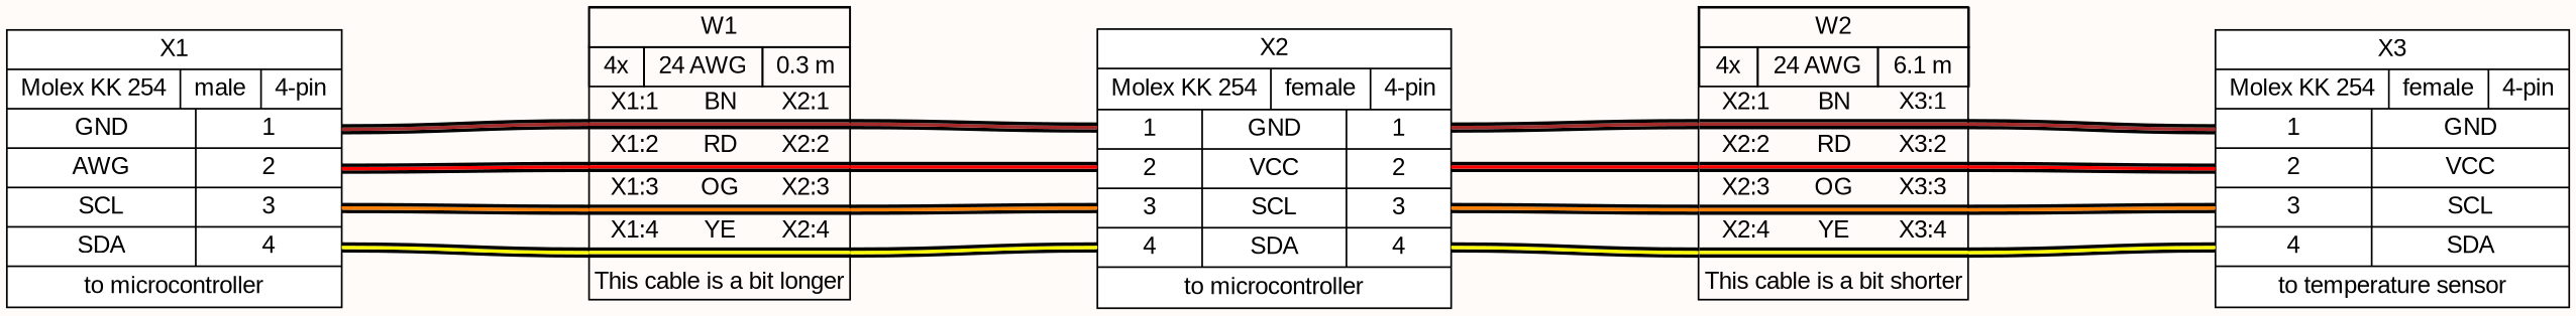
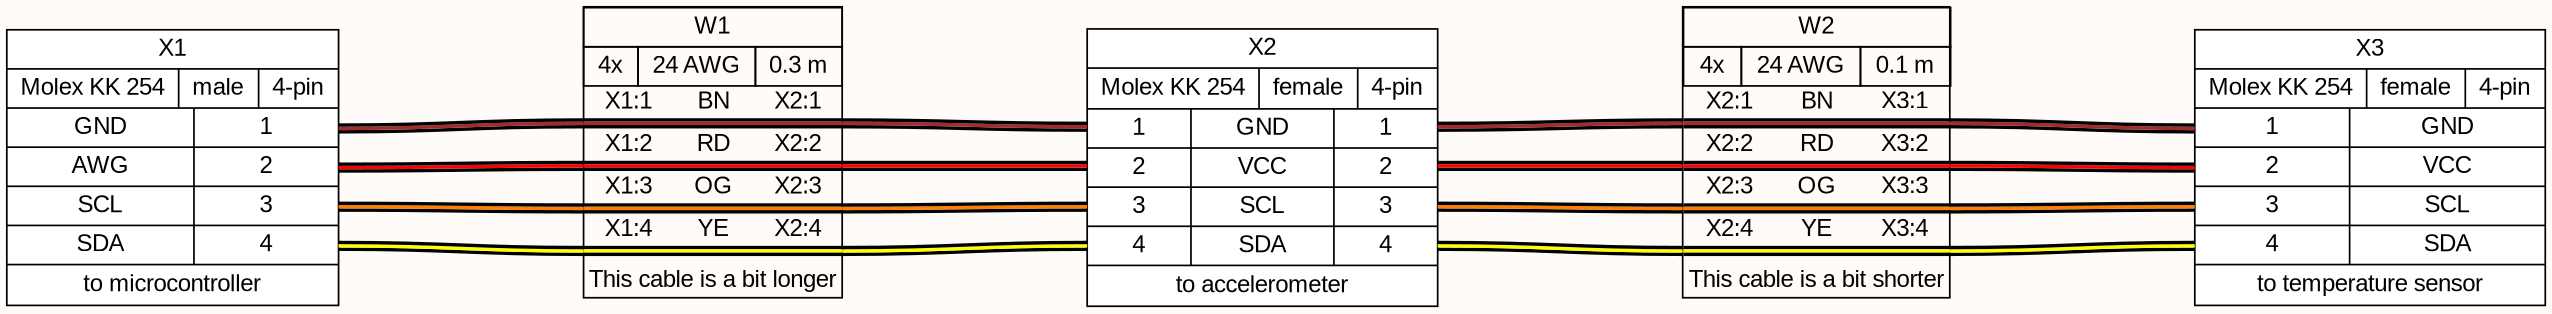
  graph {
    bgcolor="#fffbf8"
    fontname=arial
    nodesep=0.33
    rankdir=LR
    ranksep=2
    node [fillcolor=white fontname=arial shape=record style=filled]
    edge [color="#000000:#a52a2a:#000000" fontname=arial headport="w1:w" style=bold tailport="p1r:e"]
    n1 [label="X1|{Molex KK 254|male|4-pin}|{{GND|AWG|SCL|SDA}|{<p1r>1|<p2r>2|<p3r>3|<p4r>4}}|to microcontroller"]
    n2 [label=<<table border="0" cellspacing="0" cellpadding="0"><tr><td><table border="0" cellspacing="0" cellpadding="3" cellborder="1"><tr><td colspan="3">W1</td></tr><tr><td>4x</td><td>24 AWG</td><td>0.3 m</td></tr></table></td></tr><tr><td></td></tr><tr><td><table border="0" cellspacing="0" cellborder="0"><tr><td>X1:1</td><td>BN</td><td>X2:1</td></tr><tr><td colspan="3" border="0" cellspacing="0" cellpadding="0" port="w1" height="6"><table cellspacing="0" cellborder="0" border = "0"><tr><td colspan="3" cellpadding="0" height="2" bgcolor="#000000" border="0"></td></tr><tr><td colspan="3" cellpadding="0" height="2" bgcolor="#a52a2a" border="0"></td></tr><tr><td colspan="3" cellpadding="0" height="2" bgcolor="#000000" border="0"></td></tr></table></td></tr><tr><td>X1:2</td><td>RD</td><td>X2:2</td></tr><tr><td colspan="3" border="0" cellspacing="0" cellpadding="0" port="w2" height="6"><table cellspacing="0" cellborder="0" border = "0"><tr><td colspan="3" cellpadding="0" height="2" bgcolor="#000000" border="0"></td></tr><tr><td colspan="3" cellpadding="0" height="2" bgcolor="#ff0000" border="0"></td></tr><tr><td colspan="3" cellpadding="0" height="2" bgcolor="#000000" border="0"></td></tr></table></td></tr><tr><td>X1:3</td><td>OG</td><td>X2:3</td></tr><tr><td colspan="3" border="0" cellspacing="0" cellpadding="0" port="w3" height="6"><table cellspacing="0" cellborder="0" border = "0"><tr><td colspan="3" cellpadding="0" height="2" bgcolor="#000000" border="0"></td></tr><tr><td colspan="3" cellpadding="0" height="2" bgcolor="#ff8000" border="0"></td></tr><tr><td colspan="3" cellpadding="0" height="2" bgcolor="#000000" border="0"></td></tr></table></td></tr><tr><td>X1:4</td><td>YE</td><td>X2:4</td></tr><tr><td colspan="3" border="0" cellspacing="0" cellpadding="0" port="w4" height="6"><table cellspacing="0" cellborder="0" border = "0"><tr><td colspan="3" cellpadding="0" height="2" bgcolor="#000000" border="0"></td></tr><tr><td colspan="3" cellpadding="0" height="2" bgcolor="#ffff00" border="0"></td></tr><tr><td colspan="3" cellpadding="0" height="2" bgcolor="#000000" border="0"></td></tr></table></td></tr><tr><td></td></tr></table></td></tr><tr><td cellpadding="3">This cable is a bit longer</td></tr><tr><td></td></tr></table>> margin=0 shape=box style=""]
-   n3 [label="X2|{Molex KK 254|female|4-pin}|{{<p1l>1|<p2l>2|<p3l>3|<p4l>4}|{GND|VCC|SCL|SDA}|{<p1r>1|<p2r>2|<p3r>3|<p4r>4}}|to microcontroller"]
-   n4 [label=<<table border="0" cellspacing="0" cellpadding="0"><tr><td><table border="0" cellspacing="0" cellpadding="3" cellborder="1"><tr><td colspan="3">W2</td></tr><tr><td>4x</td><td>24 AWG</td><td>6.1 m</td></tr></table></td></tr><tr><td></td></tr><tr><td><table border="0" cellspacing="0" cellborder="0"><tr><td>X2:1</td><td>BN</td><td>X3:1</td></tr><tr><td colspan="3" border="0" cellspacing="0" cellpadding="0" port="w1" height="6"><table cellspacing="0" cellborder="0" border = "0"><tr><td colspan="3" cellpadding="0" height="2" bgcolor="#000000" border="0"></td></tr><tr><td colspan="3" cellpadding="0" height="2" bgcolor="#a52a2a" border="0"></td></tr><tr><td colspan="3" cellpadding="0" height="2" bgcolor="#000000" border="0"></td></tr></table></td></tr><tr><td>X2:2</td><td>RD</td><td>X3:2</td></tr><tr><td colspan="3" border="0" cellspacing="0" cellpadding="0" port="w2" height="6"><table cellspacing="0" cellborder="0" border = "0"><tr><td colspan="3" cellpadding="0" height="2" bgcolor="#000000" border="0"></td></tr><tr><td colspan="3" cellpadding="0" height="2" bgcolor="#ff0000" border="0"></td></tr><tr><td colspan="3" cellpadding="0" height="2" bgcolor="#000000" border="0"></td></tr></table></td></tr><tr><td>X2:3</td><td>OG</td><td>X3:3</td></tr><tr><td colspan="3" border="0" cellspacing="0" cellpadding="0" port="w3" height="6"><table cellspacing="0" cellborder="0" border = "0"><tr><td colspan="3" cellpadding="0" height="2" bgcolor="#000000" border="0"></td></tr><tr><td colspan="3" cellpadding="0" height="2" bgcolor="#ff8000" border="0"></td></tr><tr><td colspan="3" cellpadding="0" height="2" bgcolor="#000000" border="0"></td></tr></table></td></tr><tr><td>X2:4</td><td>YE</td><td>X3:4</td></tr><tr><td colspan="3" border="0" cellspacing="0" cellpadding="0" port="w4" height="6"><table cellspacing="0" cellborder="0" border = "0"><tr><td colspan="3" cellpadding="0" height="2" bgcolor="#000000" border="0"></td></tr><tr><td colspan="3" cellpadding="0" height="2" bgcolor="#ffff00" border="0"></td></tr><tr><td colspan="3" cellpadding="0" height="2" bgcolor="#000000" border="0"></td></tr></table></td></tr><tr><td></td></tr></table></td></tr><tr><td cellpadding="3">This cable is a bit shorter</td></tr><tr><td></td></tr></table>> margin=0 shape=box style=""]
+   n3 [label="X2|{Molex KK 254|female|4-pin}|{{<p1l>1|<p2l>2|<p3l>3|<p4l>4}|{GND|VCC|SCL|SDA}|{<p1r>1|<p2r>2|<p3r>3|<p4r>4}}|to accelerometer"]
+   n4 [label=<<table border="0" cellspacing="0" cellpadding="0"><tr><td><table border="0" cellspacing="0" cellpadding="3" cellborder="1"><tr><td colspan="3">W2</td></tr><tr><td>4x</td><td>24 AWG</td><td>0.1 m</td></tr></table></td></tr><tr><td></td></tr><tr><td><table border="0" cellspacing="0" cellborder="0"><tr><td>X2:1</td><td>BN</td><td>X3:1</td></tr><tr><td colspan="3" border="0" cellspacing="0" cellpadding="0" port="w1" height="6"><table cellspacing="0" cellborder="0" border = "0"><tr><td colspan="3" cellpadding="0" height="2" bgcolor="#000000" border="0"></td></tr><tr><td colspan="3" cellpadding="0" height="2" bgcolor="#a52a2a" border="0"></td></tr><tr><td colspan="3" cellpadding="0" height="2" bgcolor="#000000" border="0"></td></tr></table></td></tr><tr><td>X2:2</td><td>RD</td><td>X3:2</td></tr><tr><td colspan="3" border="0" cellspacing="0" cellpadding="0" port="w2" height="6"><table cellspacing="0" cellborder="0" border = "0"><tr><td colspan="3" cellpadding="0" height="2" bgcolor="#000000" border="0"></td></tr><tr><td colspan="3" cellpadding="0" height="2" bgcolor="#ff0000" border="0"></td></tr><tr><td colspan="3" cellpadding="0" height="2" bgcolor="#000000" border="0"></td></tr></table></td></tr><tr><td>X2:3</td><td>OG</td><td>X3:3</td></tr><tr><td colspan="3" border="0" cellspacing="0" cellpadding="0" port="w3" height="6"><table cellspacing="0" cellborder="0" border = "0"><tr><td colspan="3" cellpadding="0" height="2" bgcolor="#000000" border="0"></td></tr><tr><td colspan="3" cellpadding="0" height="2" bgcolor="#ff8000" border="0"></td></tr><tr><td colspan="3" cellpadding="0" height="2" bgcolor="#000000" border="0"></td></tr></table></td></tr><tr><td>X2:4</td><td>YE</td><td>X3:4</td></tr><tr><td colspan="3" border="0" cellspacing="0" cellpadding="0" port="w4" height="6"><table cellspacing="0" cellborder="0" border = "0"><tr><td colspan="3" cellpadding="0" height="2" bgcolor="#000000" border="0"></td></tr><tr><td colspan="3" cellpadding="0" height="2" bgcolor="#ffff00" border="0"></td></tr><tr><td colspan="3" cellpadding="0" height="2" bgcolor="#000000" border="0"></td></tr></table></td></tr><tr><td></td></tr></table></td></tr><tr><td cellpadding="3">This cable is a bit shorter</td></tr><tr><td></td></tr></table>> margin=0 shape=box style=""]
    n5 [label="X3|{Molex KK 254|female|4-pin}|{{<p1l>1|<p2l>2|<p3l>3|<p4l>4}|{GND|VCC|SCL|SDA}}|to temperature sensor"]
    n1 -- n2
    n1 -- n2 [color="#000000:#ff0000:#000000" headport="w2:w" tailport="p2r:e"]
    n1 -- n2 [color="#000000:#ff8000:#000000" headport="w3:w" tailport="p3r:e"]
    n1 -- n2 [color="#000000:#ffff00:#000000" headport="w4:w" tailport="p4r:e"]
    n2 -- n3 [headport="p1l:w" tailport="w1:e"]
    n2 -- n3 [color="#000000:#ff0000:#000000" headport="p2l:w" tailport="w2:e"]
    n2 -- n3 [color="#000000:#ff8000:#000000" headport="p3l:w" tailport="w3:e"]
    n2 -- n3 [color="#000000:#ffff00:#000000" headport="p4l:w" tailport="w4:e"]
    n3 -- n4
    n3 -- n4 [color="#000000:#ff0000:#000000" headport="w2:w" tailport="p2r:e"]
    n3 -- n4 [color="#000000:#ff8000:#000000" headport="w3:w" tailport="p3r:e"]
    n3 -- n4 [color="#000000:#ffff00:#000000" headport="w4:w" tailport="p4r:e"]
    n4 -- n5 [headport="p1l:w" tailport="w1:e"]
    n4 -- n5 [color="#000000:#ff0000:#000000" headport="p2l:w" tailport="w2:e"]
    n4 -- n5 [color="#000000:#ff8000:#000000" headport="p3l:w" tailport="w3:e"]
    n4 -- n5 [color="#000000:#ffff00:#000000" headport="p4l:w" tailport="w4:e"]
  }
